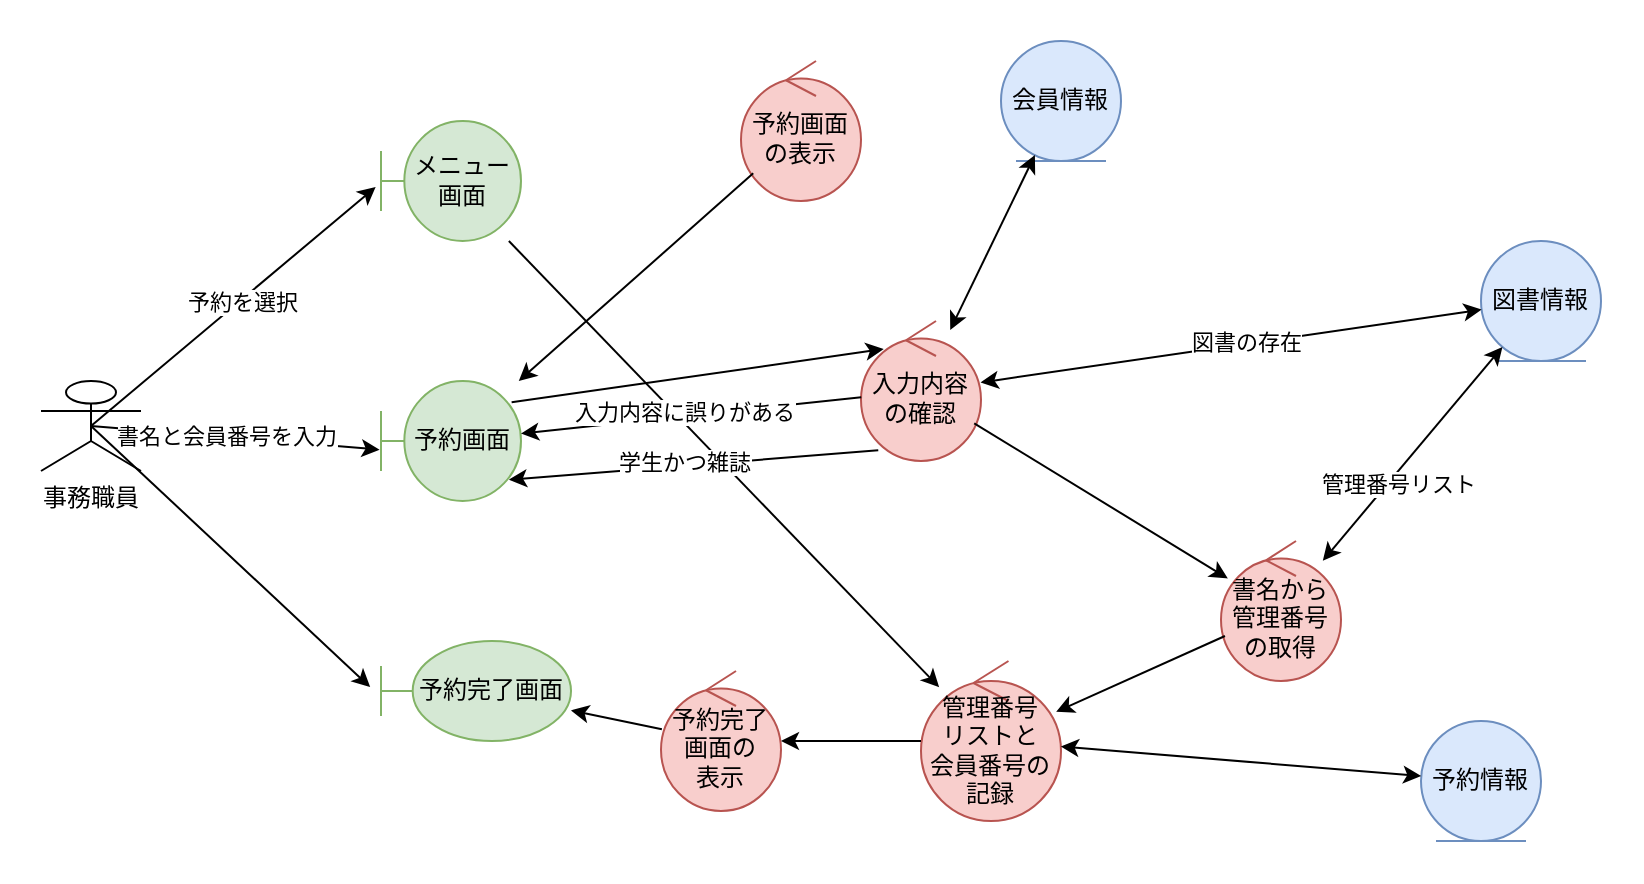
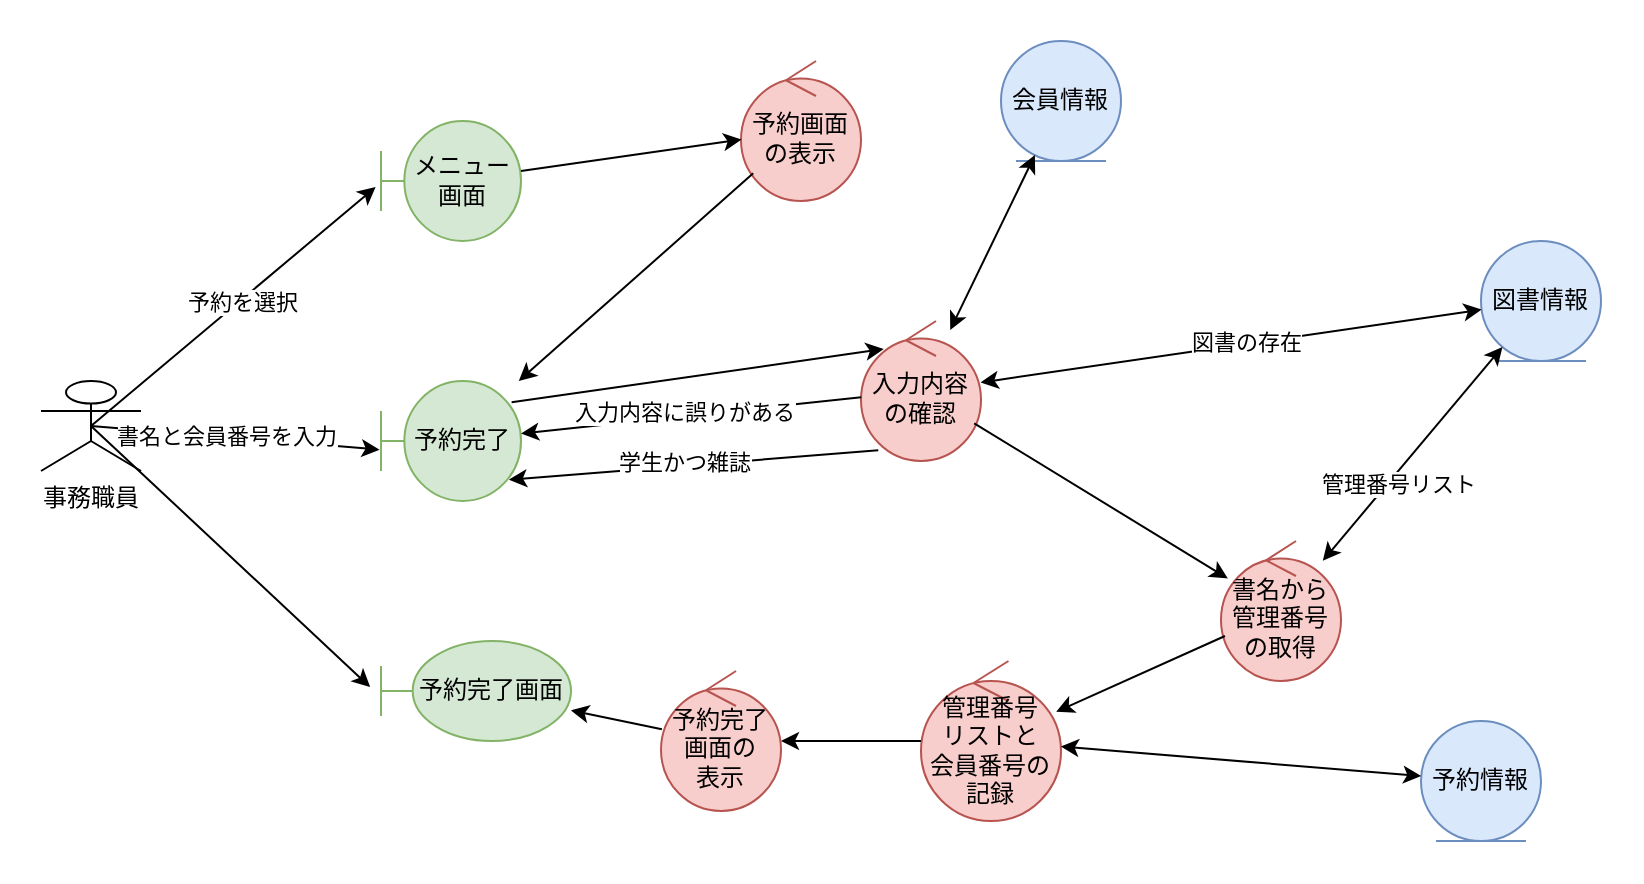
  <mxCell id="0" />
  <mxCell id="1" parent="0" />
  <mxCell id="2" value="事務職員" style="shape=umlActor;verticalLabelPosition=bottom;verticalAlign=top;html=1;" parent="1" vertex="1"><mxGeometry x="20" y="190" width="50" height="45" as="geometry" /></mxCell>
  <mxCell id="3" value="メニュー&lt;br&gt;画面" style="shape=umlBoundary;whiteSpace=wrap;html=1;fillColor=#d5e8d4;strokeColor=#82b366;" parent="1" vertex="1"><mxGeometry x="190" y="60" width="70" height="60" as="geometry" /></mxCell>
- <mxCell id="4" value="予約画面" style="shape=umlBoundary;whiteSpace=wrap;html=1;fillColor=#d5e8d4;strokeColor=#82b366;" parent="1" vertex="1"><mxGeometry x="190" y="190" width="70" height="60" as="geometry" /></mxCell>
+ <mxCell id="4" value="予約完了" style="shape=umlBoundary;whiteSpace=wrap;html=1;fillColor=#d5e8d4;strokeColor=#82b366;" parent="1" vertex="1"><mxGeometry x="190" y="190" width="70" height="60" as="geometry" /></mxCell>
  <mxCell id="5" value="予約完了画面" style="shape=umlBoundary;whiteSpace=wrap;html=1;fillColor=#d5e8d4;strokeColor=#82b366;" parent="1" vertex="1"><mxGeometry x="190" y="320" width="95" height="50" as="geometry" /></mxCell>
  <mxCell id="6" value="予約画面&lt;br&gt;の表示" style="ellipse;shape=umlControl;whiteSpace=wrap;html=1;fillColor=#f8cecc;strokeColor=#b85450;" parent="1" vertex="1"><mxGeometry x="370" y="30" width="60" height="70" as="geometry" /></mxCell>
  <mxCell id="7" value="入力内容の確認" style="ellipse;shape=umlControl;whiteSpace=wrap;html=1;fillColor=#f8cecc;strokeColor=#b85450;" parent="1" vertex="1"><mxGeometry x="430" y="160" width="60" height="70" as="geometry" /></mxCell>
  <mxCell id="8" value="書名から管理番号の取得" style="ellipse;shape=umlControl;whiteSpace=wrap;html=1;fillColor=#f8cecc;strokeColor=#b85450;" parent="1" vertex="1"><mxGeometry x="610" y="270" width="60" height="70" as="geometry" /></mxCell>
  <mxCell id="9" value="管理番号&lt;br&gt;リストと&lt;br&gt;会員番号の記録" style="ellipse;shape=umlControl;whiteSpace=wrap;html=1;fillColor=#f8cecc;strokeColor=#b85450;" parent="1" vertex="1"><mxGeometry x="460" y="330" width="70" height="80" as="geometry" /></mxCell>
  <mxCell id="10" value="会員情報" style="ellipse;shape=umlEntity;whiteSpace=wrap;html=1;fillColor=#dae8fc;strokeColor=#6c8ebf;" parent="1" vertex="1"><mxGeometry x="500" y="20" width="60" height="60" as="geometry" /></mxCell>
  <mxCell id="11" value="予約情報" style="ellipse;shape=umlEntity;whiteSpace=wrap;html=1;fillColor=#dae8fc;strokeColor=#6c8ebf;" parent="1" vertex="1"><mxGeometry x="710" y="360" width="60" height="60" as="geometry" /></mxCell>
  <mxCell id="12" value="図書情報" style="ellipse;shape=umlEntity;whiteSpace=wrap;html=1;fillColor=#dae8fc;strokeColor=#6c8ebf;" parent="1" vertex="1"><mxGeometry x="740" y="120" width="60" height="60" as="geometry" /></mxCell>
  <mxCell id="13" value="" style="endArrow=classic;html=1;rounded=0;exitX=0.5;exitY=0.5;exitDx=0;exitDy=0;exitPerimeter=0;entryX=-0.038;entryY=0.55;entryDx=0;entryDy=0;entryPerimeter=0;" parent="1" source="2" target="3" edge="1"><mxGeometry width="50" height="50" relative="1" as="geometry"><mxPoint x="180" y="250" as="sourcePoint" /><mxPoint x="230" y="200" as="targetPoint" /></mxGeometry></mxCell>
  <mxCell id="14" value="予約を選択" style="edgeLabel;html=1;align=center;verticalAlign=middle;resizable=0;points=[];" vertex="1" connectable="0" parent="13"><mxGeometry x="0.057" y="-1" relative="1" as="geometry"><mxPoint as="offset" /></mxGeometry></mxCell>
  <mxCell id="15" value="" style="endArrow=classic;html=1;rounded=0;exitX=0.5;exitY=0.5;exitDx=0;exitDy=0;exitPerimeter=0;entryX=-0.01;entryY=0.572;entryDx=0;entryDy=0;entryPerimeter=0;align=left;verticalAlign=top;" parent="1" source="2" target="4" edge="1"><mxGeometry width="50" height="50" relative="1" as="geometry"><mxPoint x="160" y="337" as="sourcePoint" /><mxPoint x="232" y="220" as="targetPoint" /></mxGeometry></mxCell>
  <mxCell id="16" value="書名と会員番号を入力" style="edgeLabel;html=1;align=center;verticalAlign=middle;resizable=0;points=[];" vertex="1" connectable="0" parent="15"><mxGeometry x="0.415" y="4" relative="1" as="geometry"><mxPoint x="-34" y="1" as="offset" /></mxGeometry></mxCell>
  <mxCell id="17" value="" style="endArrow=classic;html=1;rounded=0;exitX=0.5;exitY=0.5;exitDx=0;exitDy=0;exitPerimeter=0;entryX=-0.057;entryY=0.461;entryDx=0;entryDy=0;entryPerimeter=0;" parent="1" source="2" target="5" edge="1"><mxGeometry width="50" height="50" relative="1" as="geometry"><mxPoint x="160" y="280" as="sourcePoint" /><mxPoint x="234" y="294" as="targetPoint" /></mxGeometry></mxCell>
- <mxCell id="18" value="" style="endArrow=classic;html=1;rounded=0;" parent="1" source="3" target="9" edge="1"><mxGeometry width="50" height="50" relative="1" as="geometry"><mxPoint x="270" y="240" as="sourcePoint" /><mxPoint x="320" y="190" as="targetPoint" /></mxGeometry></mxCell>
+ <mxCell id="18" value="" style="endArrow=classic;html=1;rounded=0;" parent="1" source="3" target="6" edge="1"><mxGeometry width="50" height="50" relative="1" as="geometry"><mxPoint x="270" y="240" as="sourcePoint" /><mxPoint x="320" y="190" as="targetPoint" /></mxGeometry></mxCell>
  <mxCell id="19" value="" style="endArrow=classic;html=1;rounded=0;" parent="1" source="6" target="4" edge="1"><mxGeometry width="50" height="50" relative="1" as="geometry"><mxPoint x="270" y="240" as="sourcePoint" /><mxPoint x="320" y="190" as="targetPoint" /></mxGeometry></mxCell>
  <mxCell id="20" value="" style="endArrow=classic;html=1;rounded=0;exitX=0.933;exitY=0.178;exitDx=0;exitDy=0;exitPerimeter=0;entryX=0.189;entryY=0.2;entryDx=0;entryDy=0;entryPerimeter=0;" parent="1" source="4" target="7" edge="1"><mxGeometry width="50" height="50" relative="1" as="geometry"><mxPoint x="270" y="240" as="sourcePoint" /><mxPoint x="320" y="190" as="targetPoint" /></mxGeometry></mxCell>
  <mxCell id="21" value="" style="endArrow=classic;html=1;rounded=0;" parent="1" source="7" target="8" edge="1"><mxGeometry width="50" height="50" relative="1" as="geometry"><mxPoint x="440" y="320" as="sourcePoint" /><mxPoint x="490" y="270" as="targetPoint" /></mxGeometry></mxCell>
  <mxCell id="22" value="" style="endArrow=classic;startArrow=classic;html=1;rounded=0;" parent="1" source="7" target="10" edge="1"><mxGeometry width="50" height="50" relative="1" as="geometry"><mxPoint x="630" y="290" as="sourcePoint" /><mxPoint x="680" y="240" as="targetPoint" /></mxGeometry></mxCell>
  <mxCell id="23" value="" style="endArrow=classic;startArrow=classic;html=1;rounded=0;" parent="1" source="7" target="12" edge="1"><mxGeometry width="50" height="50" relative="1" as="geometry"><mxPoint x="630" y="290" as="sourcePoint" /><mxPoint x="680" y="240" as="targetPoint" /></mxGeometry></mxCell>
  <mxCell id="24" value="図書の存在" style="edgeLabel;html=1;align=center;verticalAlign=middle;resizable=0;points=[];" parent="23" vertex="1" connectable="0"><mxGeometry x="0.057" y="1" relative="1" as="geometry"><mxPoint as="offset" /></mxGeometry></mxCell>
  <mxCell id="25" value="" style="endArrow=classic;startArrow=classic;html=1;rounded=0;" parent="1" source="8" target="12" edge="1"><mxGeometry width="50" height="50" relative="1" as="geometry"><mxPoint x="720" y="290" as="sourcePoint" /><mxPoint x="770" y="240" as="targetPoint" /></mxGeometry></mxCell>
  <mxCell id="26" value="管理番号リスト" style="edgeLabel;html=1;align=center;verticalAlign=middle;resizable=0;points=[];" parent="25" vertex="1" connectable="0"><mxGeometry x="-0.222" y="-4" relative="1" as="geometry"><mxPoint as="offset" /></mxGeometry></mxCell>
  <mxCell id="27" value="" style="endArrow=classic;html=1;rounded=0;" parent="1" source="8" target="9" edge="1"><mxGeometry width="50" height="50" relative="1" as="geometry"><mxPoint x="690" y="380" as="sourcePoint" /><mxPoint x="740" y="330" as="targetPoint" /></mxGeometry></mxCell>
  <mxCell id="28" value="予約完了&lt;br&gt;画面の&lt;br&gt;表示" style="ellipse;shape=umlControl;whiteSpace=wrap;html=1;fillColor=#f8cecc;strokeColor=#b85450;" parent="1" vertex="1"><mxGeometry x="330" y="335" width="60" height="70" as="geometry" /></mxCell>
  <mxCell id="29" value="" style="endArrow=classic;html=1;rounded=0;" parent="1" source="9" target="28" edge="1"><mxGeometry width="50" height="50" relative="1" as="geometry"><mxPoint x="580" y="500" as="sourcePoint" /><mxPoint x="630" y="450" as="targetPoint" /></mxGeometry></mxCell>
  <mxCell id="30" value="" style="endArrow=classic;startArrow=classic;html=1;rounded=0;" parent="1" source="9" target="11" edge="1"><mxGeometry width="50" height="50" relative="1" as="geometry"><mxPoint x="690" y="470" as="sourcePoint" /><mxPoint x="740" y="420" as="targetPoint" /></mxGeometry></mxCell>
  <mxCell id="31" value="" style="endArrow=classic;html=1;rounded=0;" parent="1" source="28" target="5" edge="1"><mxGeometry width="50" height="50" relative="1" as="geometry"><mxPoint x="260" y="540" as="sourcePoint" /><mxPoint x="310" y="490" as="targetPoint" /></mxGeometry></mxCell>
  <mxCell id="32" value="" style="endArrow=classic;html=1;rounded=0;" parent="1" source="7" target="4" edge="1"><mxGeometry width="50" height="50" relative="1" as="geometry"><mxPoint x="260" y="240" as="sourcePoint" /><mxPoint x="310" y="190" as="targetPoint" /></mxGeometry></mxCell>
  <mxCell id="33" value="入力内容に誤りがある" style="edgeLabel;html=1;align=center;verticalAlign=middle;resizable=0;points=[];" parent="32" vertex="1" connectable="0"><mxGeometry x="0.045" y="-1" relative="1" as="geometry"><mxPoint y="-1" as="offset" /></mxGeometry></mxCell>
  <mxCell id="34" value="" style="endArrow=classic;html=1;rounded=0;exitX=0.144;exitY=0.924;exitDx=0;exitDy=0;exitPerimeter=0;entryX=0.914;entryY=0.822;entryDx=0;entryDy=0;entryPerimeter=0;" parent="1" source="7" target="4" edge="1"><mxGeometry width="50" height="50" relative="1" as="geometry"><mxPoint x="445" y="270" as="sourcePoint" /><mxPoint x="270" y="291" as="targetPoint" /></mxGeometry></mxCell>
  <mxCell id="35" value="学生かつ雑誌" style="edgeLabel;html=1;align=center;verticalAlign=middle;resizable=0;points=[];" parent="34" vertex="1" connectable="0"><mxGeometry x="0.045" y="-1" relative="1" as="geometry"><mxPoint y="-1" as="offset" /></mxGeometry></mxCell>
